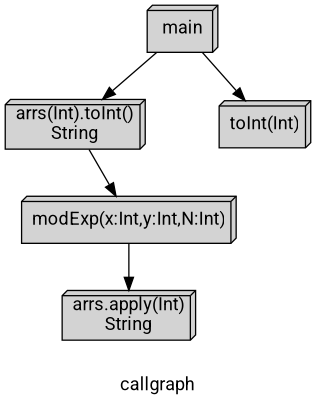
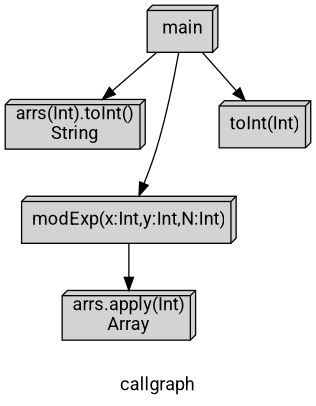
  digraph {
    fontname=Roboto
    label=callgraph
    node [fontname=Roboto shape=box3d style=filled]
    edge [fontname=Roboto]
    n1 [label=main]
    n2 [label="arrs(Int).toInt()\nString"]
    n3 [label="modExp(x:Int,y:Int,N:Int)"]
    n4 [label="toInt(Int)"]
-   n5 [label="arrs.apply(Int)\nString"]
+   n5 [label="arrs.apply(Int)\nArray"]
    n1 -> n2
-   n2 -> n3
+   n1 -> n3
    n1 -> n4
    n3 -> n5
  }
